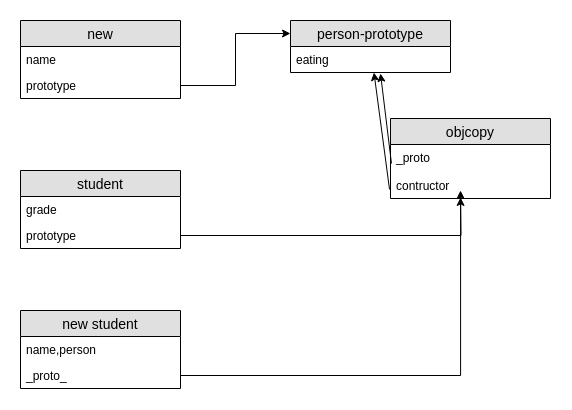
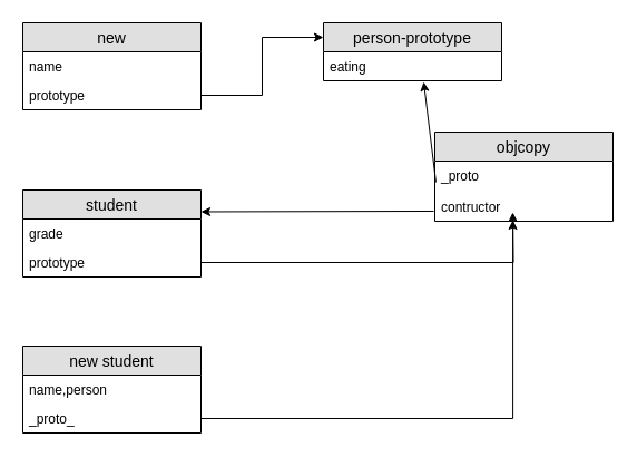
  <mxCell id="0" />
  <mxCell id="1" parent="0" />
  <mxCell id="2" value="new" style="swimlane;fontStyle=0;childLayout=stackLayout;horizontal=1;startSize=26;fillColor=#e0e0e0;horizontalStack=0;resizeParent=1;resizeParentMax=0;resizeLast=0;collapsible=1;marginBottom=0;swimlaneFillColor=#ffffff;align=center;fontSize=14;" parent="1" vertex="1"><mxGeometry x="20" y="20" width="160" height="78" as="geometry" /></mxCell>
  <mxCell id="3" value="name" style="text;strokeColor=none;fillColor=none;spacingLeft=4;spacingRight=4;overflow=hidden;rotatable=0;points=[[0,0.5],[1,0.5]];portConstraint=eastwest;fontSize=12;" parent="2" vertex="1"><mxGeometry y="26" width="160" height="26" as="geometry" /></mxCell>
  <mxCell id="4" value="prototype" style="text;strokeColor=none;fillColor=none;spacingLeft=4;spacingRight=4;overflow=hidden;rotatable=0;points=[[0,0.5],[1,0.5]];portConstraint=eastwest;fontSize=12;" parent="2" vertex="1"><mxGeometry y="52" width="160" height="26" as="geometry" /></mxCell>
  <mxCell id="5" value="student" style="swimlane;fontStyle=0;childLayout=stackLayout;horizontal=1;startSize=26;fillColor=#e0e0e0;horizontalStack=0;resizeParent=1;resizeParentMax=0;resizeLast=0;collapsible=1;marginBottom=0;swimlaneFillColor=#ffffff;align=center;fontSize=14;" parent="1" vertex="1"><mxGeometry x="20" y="170" width="160" height="78" as="geometry" /></mxCell>
  <mxCell id="6" value="grade" style="text;strokeColor=none;fillColor=none;spacingLeft=4;spacingRight=4;overflow=hidden;rotatable=0;points=[[0,0.5],[1,0.5]];portConstraint=eastwest;fontSize=12;" parent="5" vertex="1"><mxGeometry y="26" width="160" height="26" as="geometry" /></mxCell>
  <mxCell id="7" value="prototype" style="text;strokeColor=none;fillColor=none;spacingLeft=4;spacingRight=4;overflow=hidden;rotatable=0;points=[[0,0.5],[1,0.5]];portConstraint=eastwest;fontSize=12;" parent="5" vertex="1"><mxGeometry y="52" width="160" height="26" as="geometry" /></mxCell>
  <mxCell id="8" value="person-prototype" style="swimlane;fontStyle=0;childLayout=stackLayout;horizontal=1;startSize=26;fillColor=#e0e0e0;horizontalStack=0;resizeParent=1;resizeParentMax=0;resizeLast=0;collapsible=1;marginBottom=0;swimlaneFillColor=#ffffff;align=center;fontSize=14;" parent="1" vertex="1"><mxGeometry x="290" y="20" width="160" height="52" as="geometry" /></mxCell>
  <mxCell id="9" style="edgeStyle=orthogonalEdgeStyle;rounded=0;orthogonalLoop=1;jettySize=auto;html=1;exitX=1;exitY=0.5;exitDx=0;exitDy=0;entryX=0;entryY=0.25;entryDx=0;entryDy=0;" parent="1" source="4" target="8" edge="1"><mxGeometry relative="1" as="geometry" /></mxCell>
  <mxCell id="10" value="objcopy" style="swimlane;fontStyle=0;childLayout=stackLayout;horizontal=1;startSize=26;fillColor=#e0e0e0;horizontalStack=0;resizeParent=1;resizeParentMax=0;resizeLast=0;collapsible=1;marginBottom=0;swimlaneFillColor=#ffffff;align=center;fontSize=14;" parent="1" vertex="1"><mxGeometry x="390" y="118" width="160" height="80" as="geometry" /></mxCell>
  <mxCell id="11" style="edgeStyle=orthogonalEdgeStyle;rounded=0;orthogonalLoop=1;jettySize=auto;html=1;exitX=1;exitY=0.5;exitDx=0;exitDy=0;" parent="1" source="7" edge="1"><mxGeometry relative="1" as="geometry"><mxPoint x="460" y="190" as="targetPoint" /></mxGeometry></mxCell>
  <mxCell id="12" value="_proto&#10;&#10;contructor" style="text;strokeColor=none;fillColor=none;spacingLeft=4;spacingRight=4;overflow=hidden;rotatable=0;points=[[0,0.5],[1,0.5]];portConstraint=eastwest;fontSize=12;" parent="1" vertex="1"><mxGeometry x="390" y="144" width="160" height="54" as="geometry" /></mxCell>
  <mxCell id="13" value="eating" style="text;strokeColor=none;fillColor=none;spacingLeft=4;spacingRight=4;overflow=hidden;rotatable=0;points=[[0,0.5],[1,0.5]];portConstraint=eastwest;fontSize=12;" parent="1" vertex="1"><mxGeometry x="290" y="46" width="160" height="26" as="geometry" /></mxCell>
  <mxCell id="14" value="" style="endArrow=classic;html=1;exitX=0.006;exitY=0.352;exitDx=0;exitDy=0;exitPerimeter=0;" parent="1" source="12" edge="1"><mxGeometry width="50" height="50" relative="1" as="geometry"><mxPoint x="330" y="123" as="sourcePoint" /><mxPoint x="380" y="73" as="targetPoint" /></mxGeometry></mxCell>
- <mxCell id="15" value="" style="endArrow=classic;html=1;exitX=-0.006;exitY=0.833;exitDx=0;exitDy=0;exitPerimeter=0;" parent="1" source="12" target="8" edge="1"><mxGeometry width="50" height="50" relative="1" as="geometry"><mxPoint x="253" y="183" as="sourcePoint" /><mxPoint x="303" y="133" as="targetPoint" /></mxGeometry></mxCell>
+ <mxCell id="15" value="" style="endArrow=classic;html=1;exitX=-0.006;exitY=0.833;exitDx=0;exitDy=0;exitPerimeter=0;entryX=1;entryY=0.25;entryDx=0;entryDy=0;" parent="1" source="12" target="5" edge="1"><mxGeometry width="50" height="50" relative="1" as="geometry"><mxPoint x="253" y="183" as="sourcePoint" /><mxPoint x="303" y="133" as="targetPoint" /></mxGeometry></mxCell>
  <mxCell id="16" value="new student" style="swimlane;fontStyle=0;childLayout=stackLayout;horizontal=1;startSize=26;fillColor=#e0e0e0;horizontalStack=0;resizeParent=1;resizeParentMax=0;resizeLast=0;collapsible=1;marginBottom=0;swimlaneFillColor=#ffffff;align=center;fontSize=14;" parent="1" vertex="1"><mxGeometry x="20" y="310" width="160" height="78" as="geometry" /></mxCell>
  <mxCell id="17" value="name,person" style="text;strokeColor=none;fillColor=none;spacingLeft=4;spacingRight=4;overflow=hidden;rotatable=0;points=[[0,0.5],[1,0.5]];portConstraint=eastwest;fontSize=12;" parent="16" vertex="1"><mxGeometry y="26" width="160" height="26" as="geometry" /></mxCell>
  <mxCell id="18" value="_proto_" style="text;strokeColor=none;fillColor=none;spacingLeft=4;spacingRight=4;overflow=hidden;rotatable=0;points=[[0,0.5],[1,0.5]];portConstraint=eastwest;fontSize=12;" parent="16" vertex="1"><mxGeometry y="52" width="160" height="26" as="geometry" /></mxCell>
  <mxCell id="19" style="edgeStyle=orthogonalEdgeStyle;rounded=0;orthogonalLoop=1;jettySize=auto;html=1;exitX=1;exitY=0.5;exitDx=0;exitDy=0;entryX=0.438;entryY=0.981;entryDx=0;entryDy=0;entryPerimeter=0;" parent="1" source="18" target="12" edge="1"><mxGeometry relative="1" as="geometry" /></mxCell>
